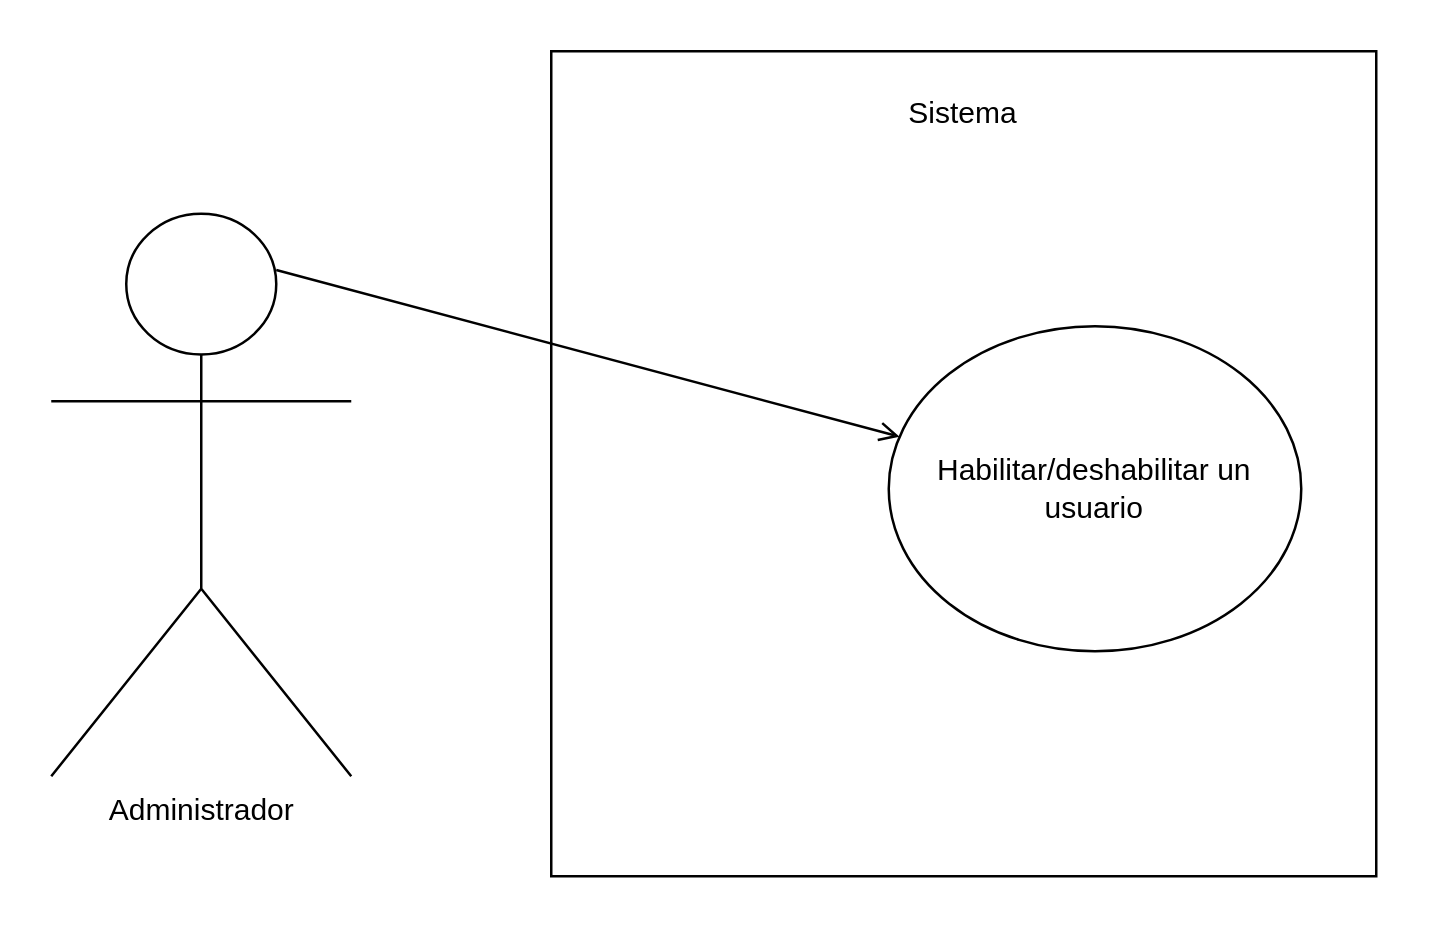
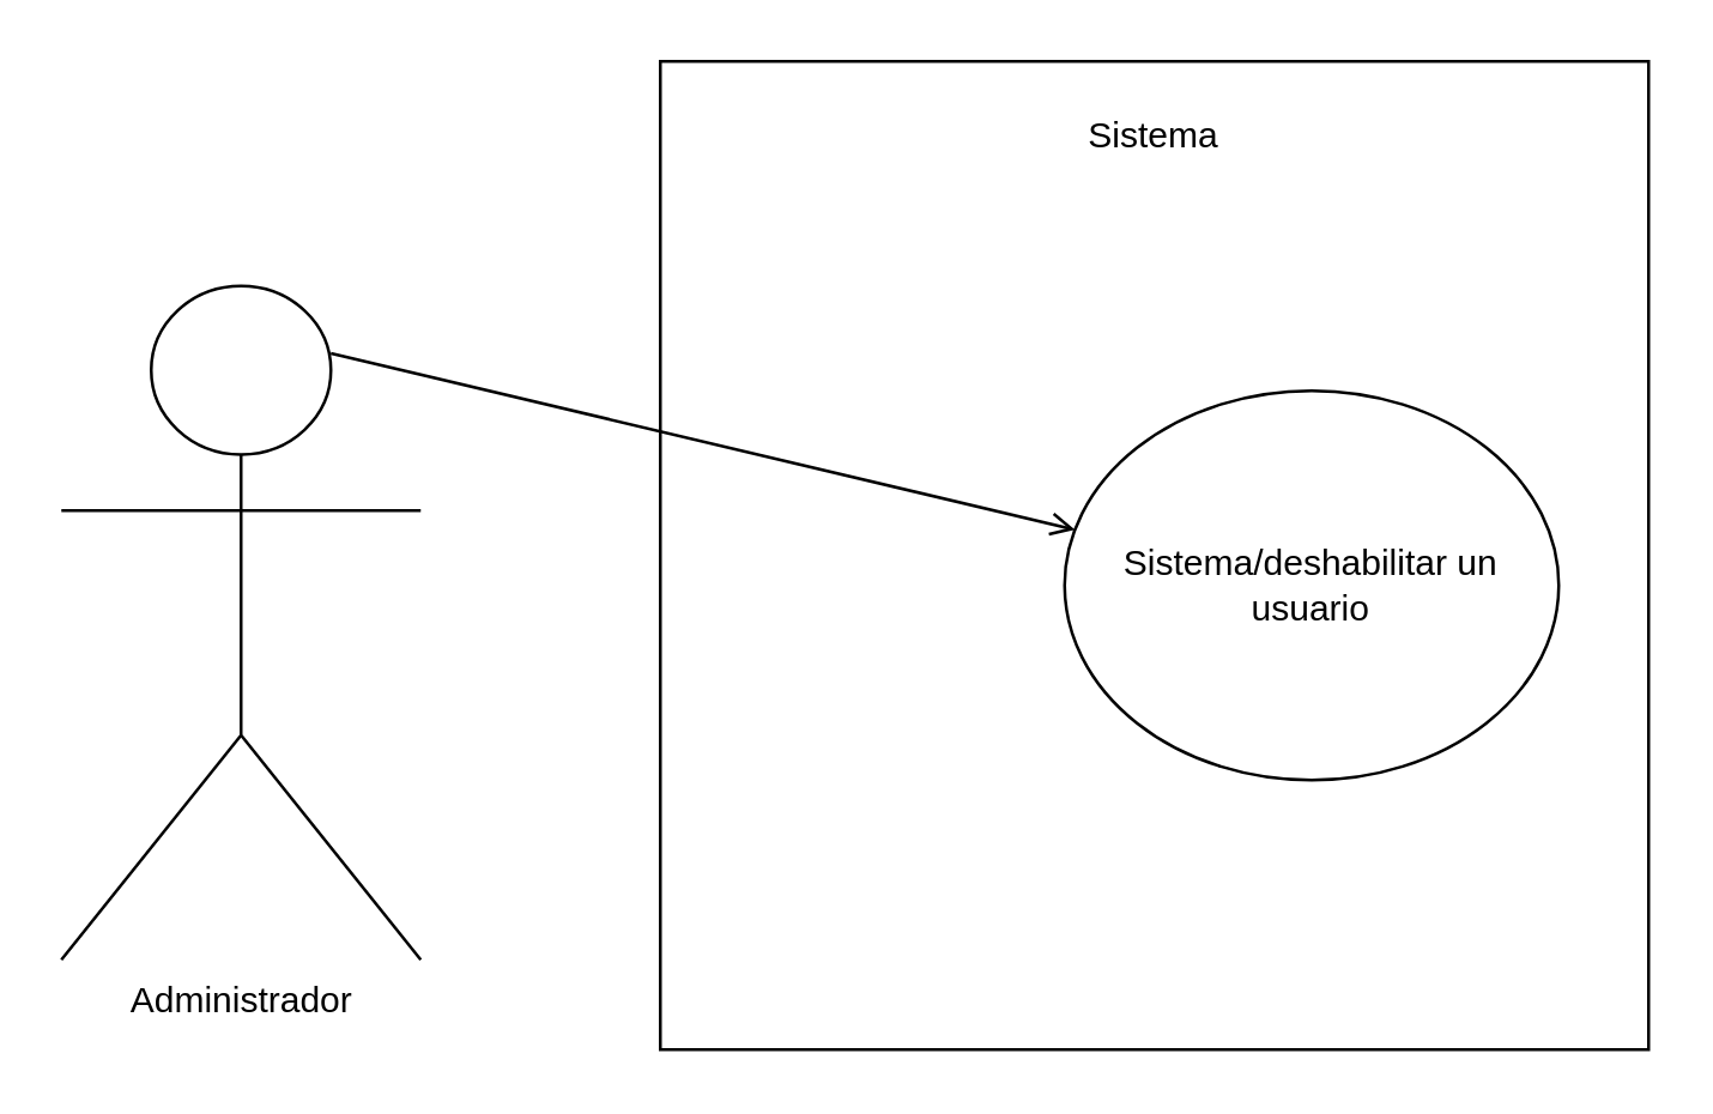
  <mxCell id="0" />
  <mxCell id="1" parent="0" />
  <mxCell id="2" value="" style="whiteSpace=wrap;html=1;aspect=fixed;" vertex="1" parent="1"><mxGeometry x="220" y="20" width="330" height="330" as="geometry" /></mxCell>
  <mxCell id="3" value="Sistema" style="text;html=1;strokeColor=none;fillColor=none;align=center;verticalAlign=middle;whiteSpace=wrap;rounded=0;" vertex="1" parent="1"><mxGeometry x="355" y="30" width="60" height="30" as="geometry" /></mxCell>
- <mxCell id="4" value="Habilitar/deshabilitar un usuario" style="ellipse;whiteSpace=wrap;html=1;" vertex="1" parent="1"><mxGeometry x="355" y="130" width="165" height="130" as="geometry" /></mxCell>
- <mxCell id="5" value="Administrador" style="shape=umlActor;verticalLabelPosition=bottom;verticalAlign=top;html=1;outlineConnect=0;" vertex="1" parent="1"><mxGeometry x="20" y="85" width="120" height="225" as="geometry" /></mxCell>
+ <mxCell id="4" value="Sistema/deshabilitar un usuario" style="ellipse;whiteSpace=wrap;html=1;" vertex="1" parent="1"><mxGeometry x="355" y="130" width="165" height="130" as="geometry" /></mxCell>
+ <mxCell id="5" value="Administrador" style="shape=umlActor;verticalLabelPosition=bottom;verticalAlign=top;html=1;outlineConnect=0;" vertex="1" parent="1"><mxGeometry x="20" y="95" width="120" height="225" as="geometry" /></mxCell>
  <mxCell id="6" value="" style="endArrow=open;html=1;rounded=0;exitX=0.75;exitY=0.1;exitDx=0;exitDy=0;exitPerimeter=0;" edge="1" parent="1" source="5" target="4"><mxGeometry width="50" height="50" relative="1" as="geometry"><mxPoint x="210" y="300" as="sourcePoint" /><mxPoint x="260" y="250" as="targetPoint" /></mxGeometry></mxCell>
